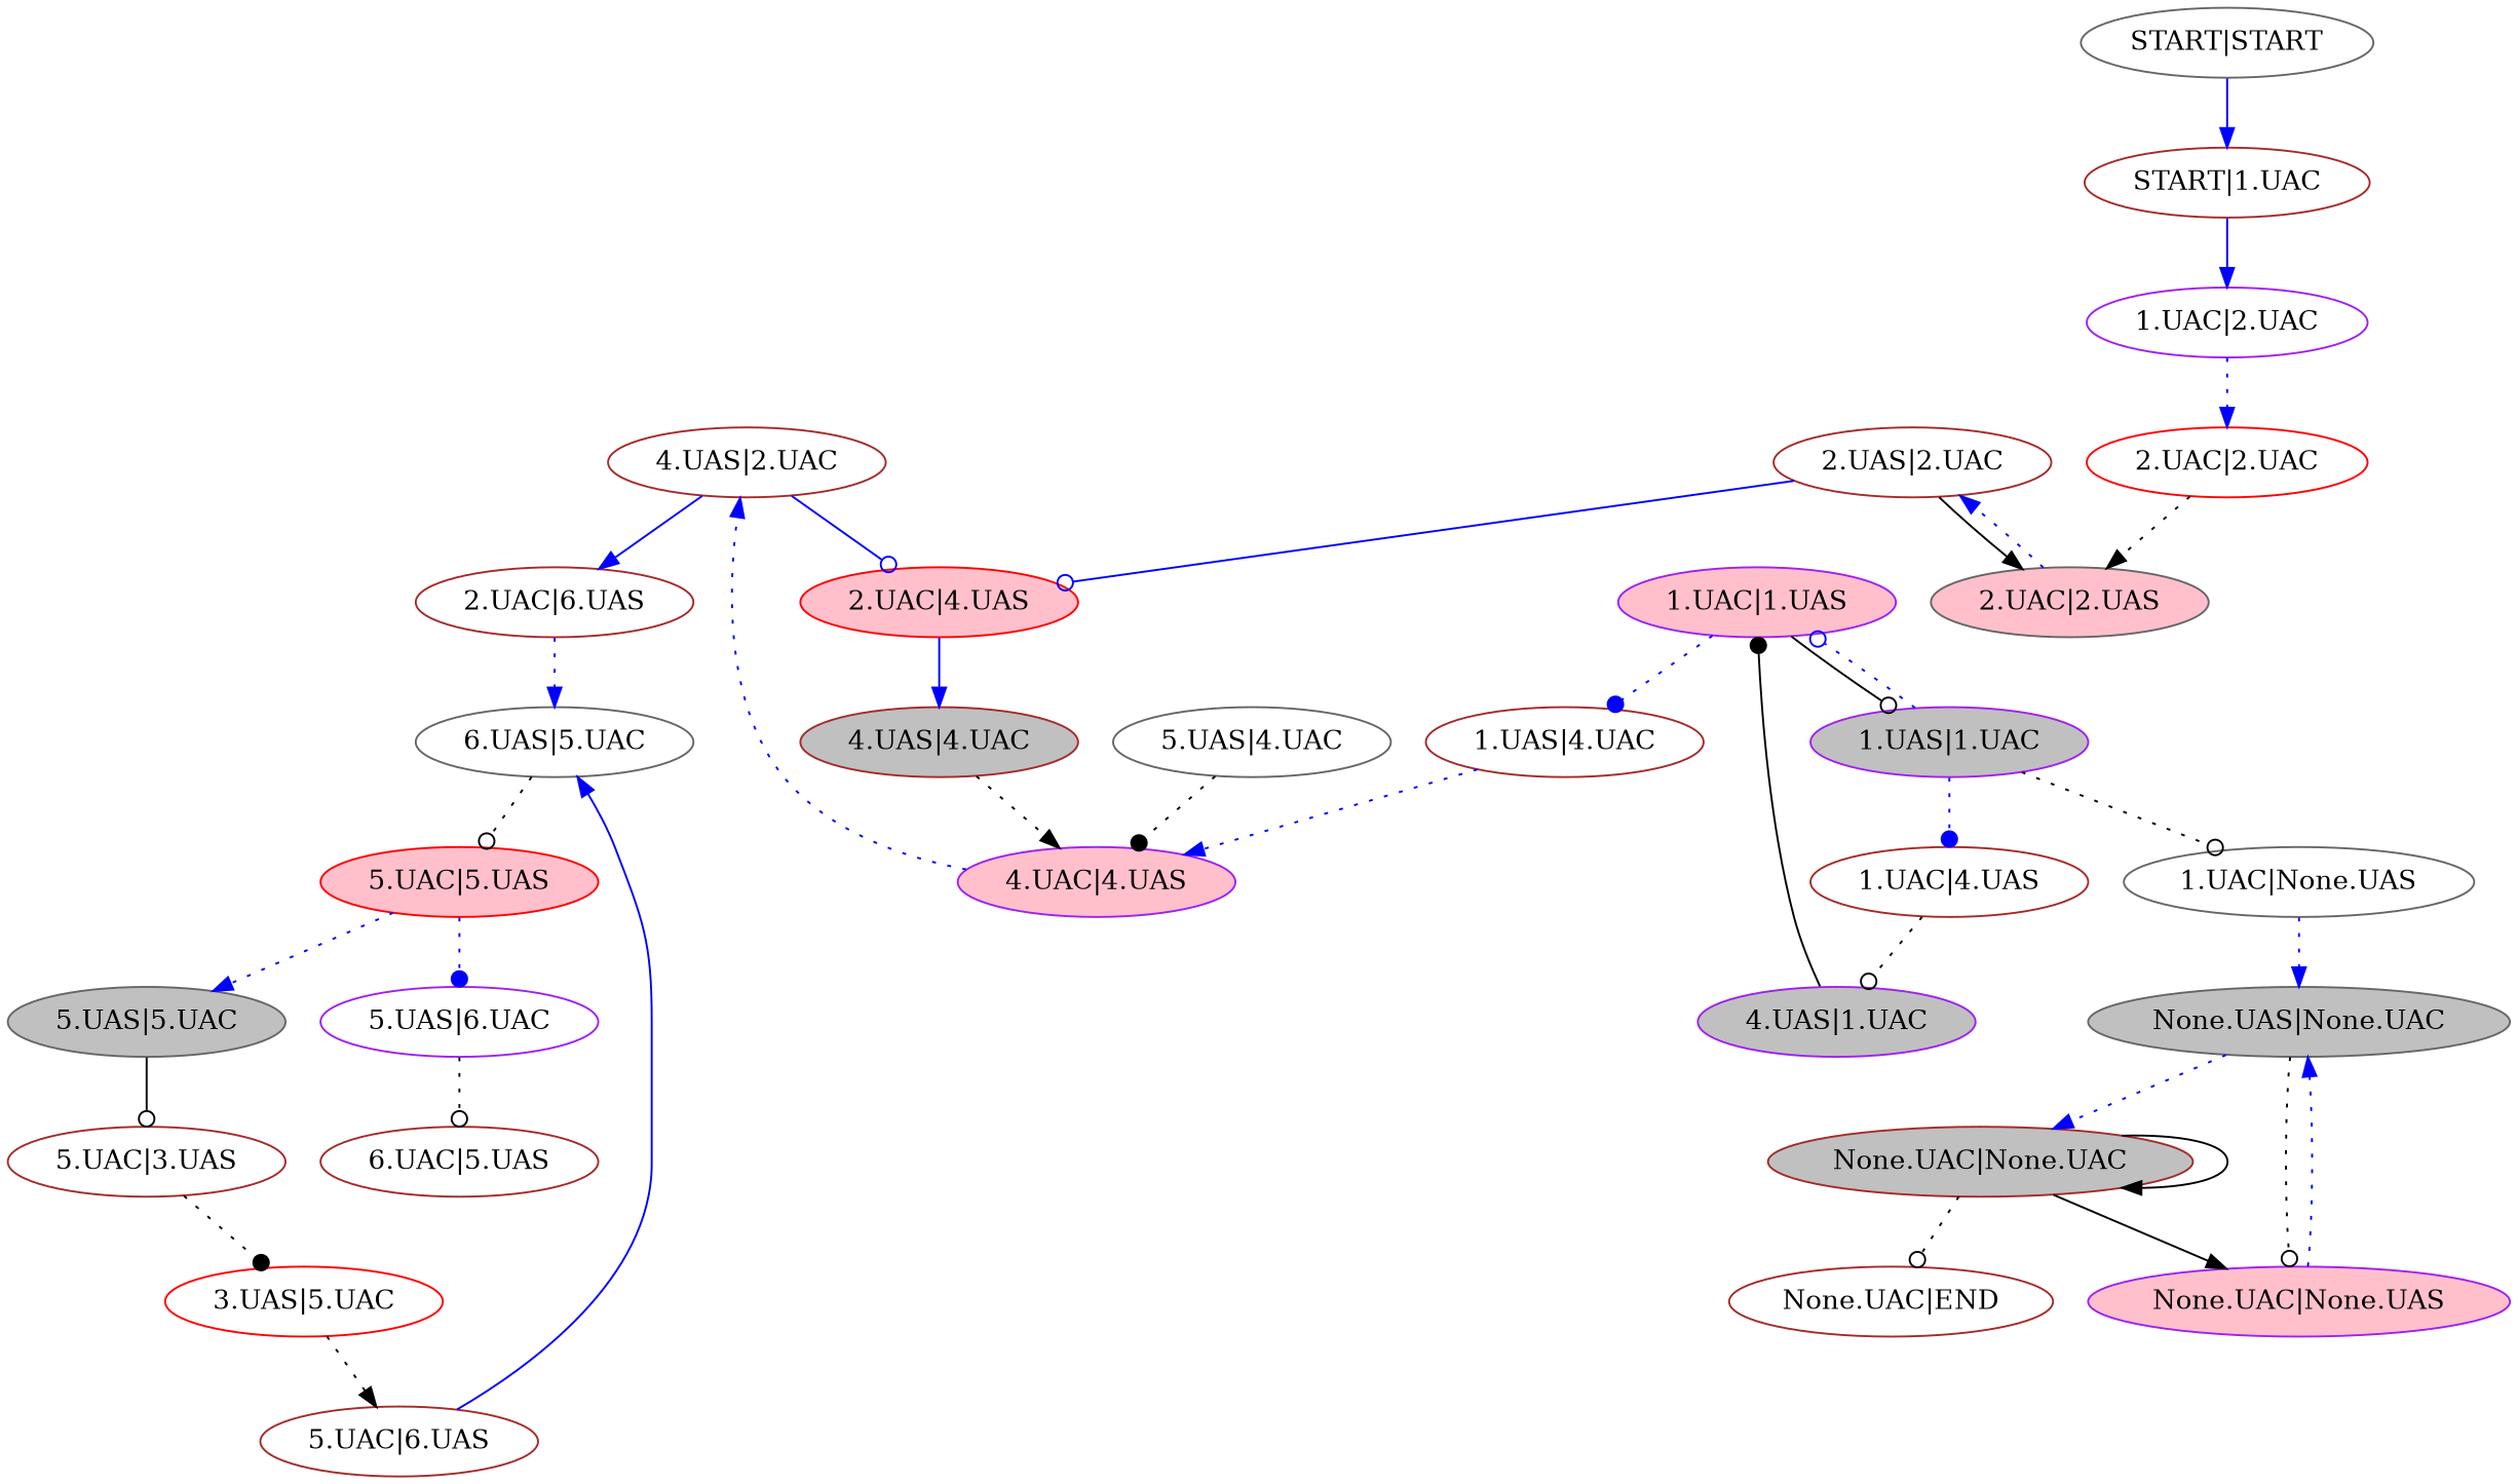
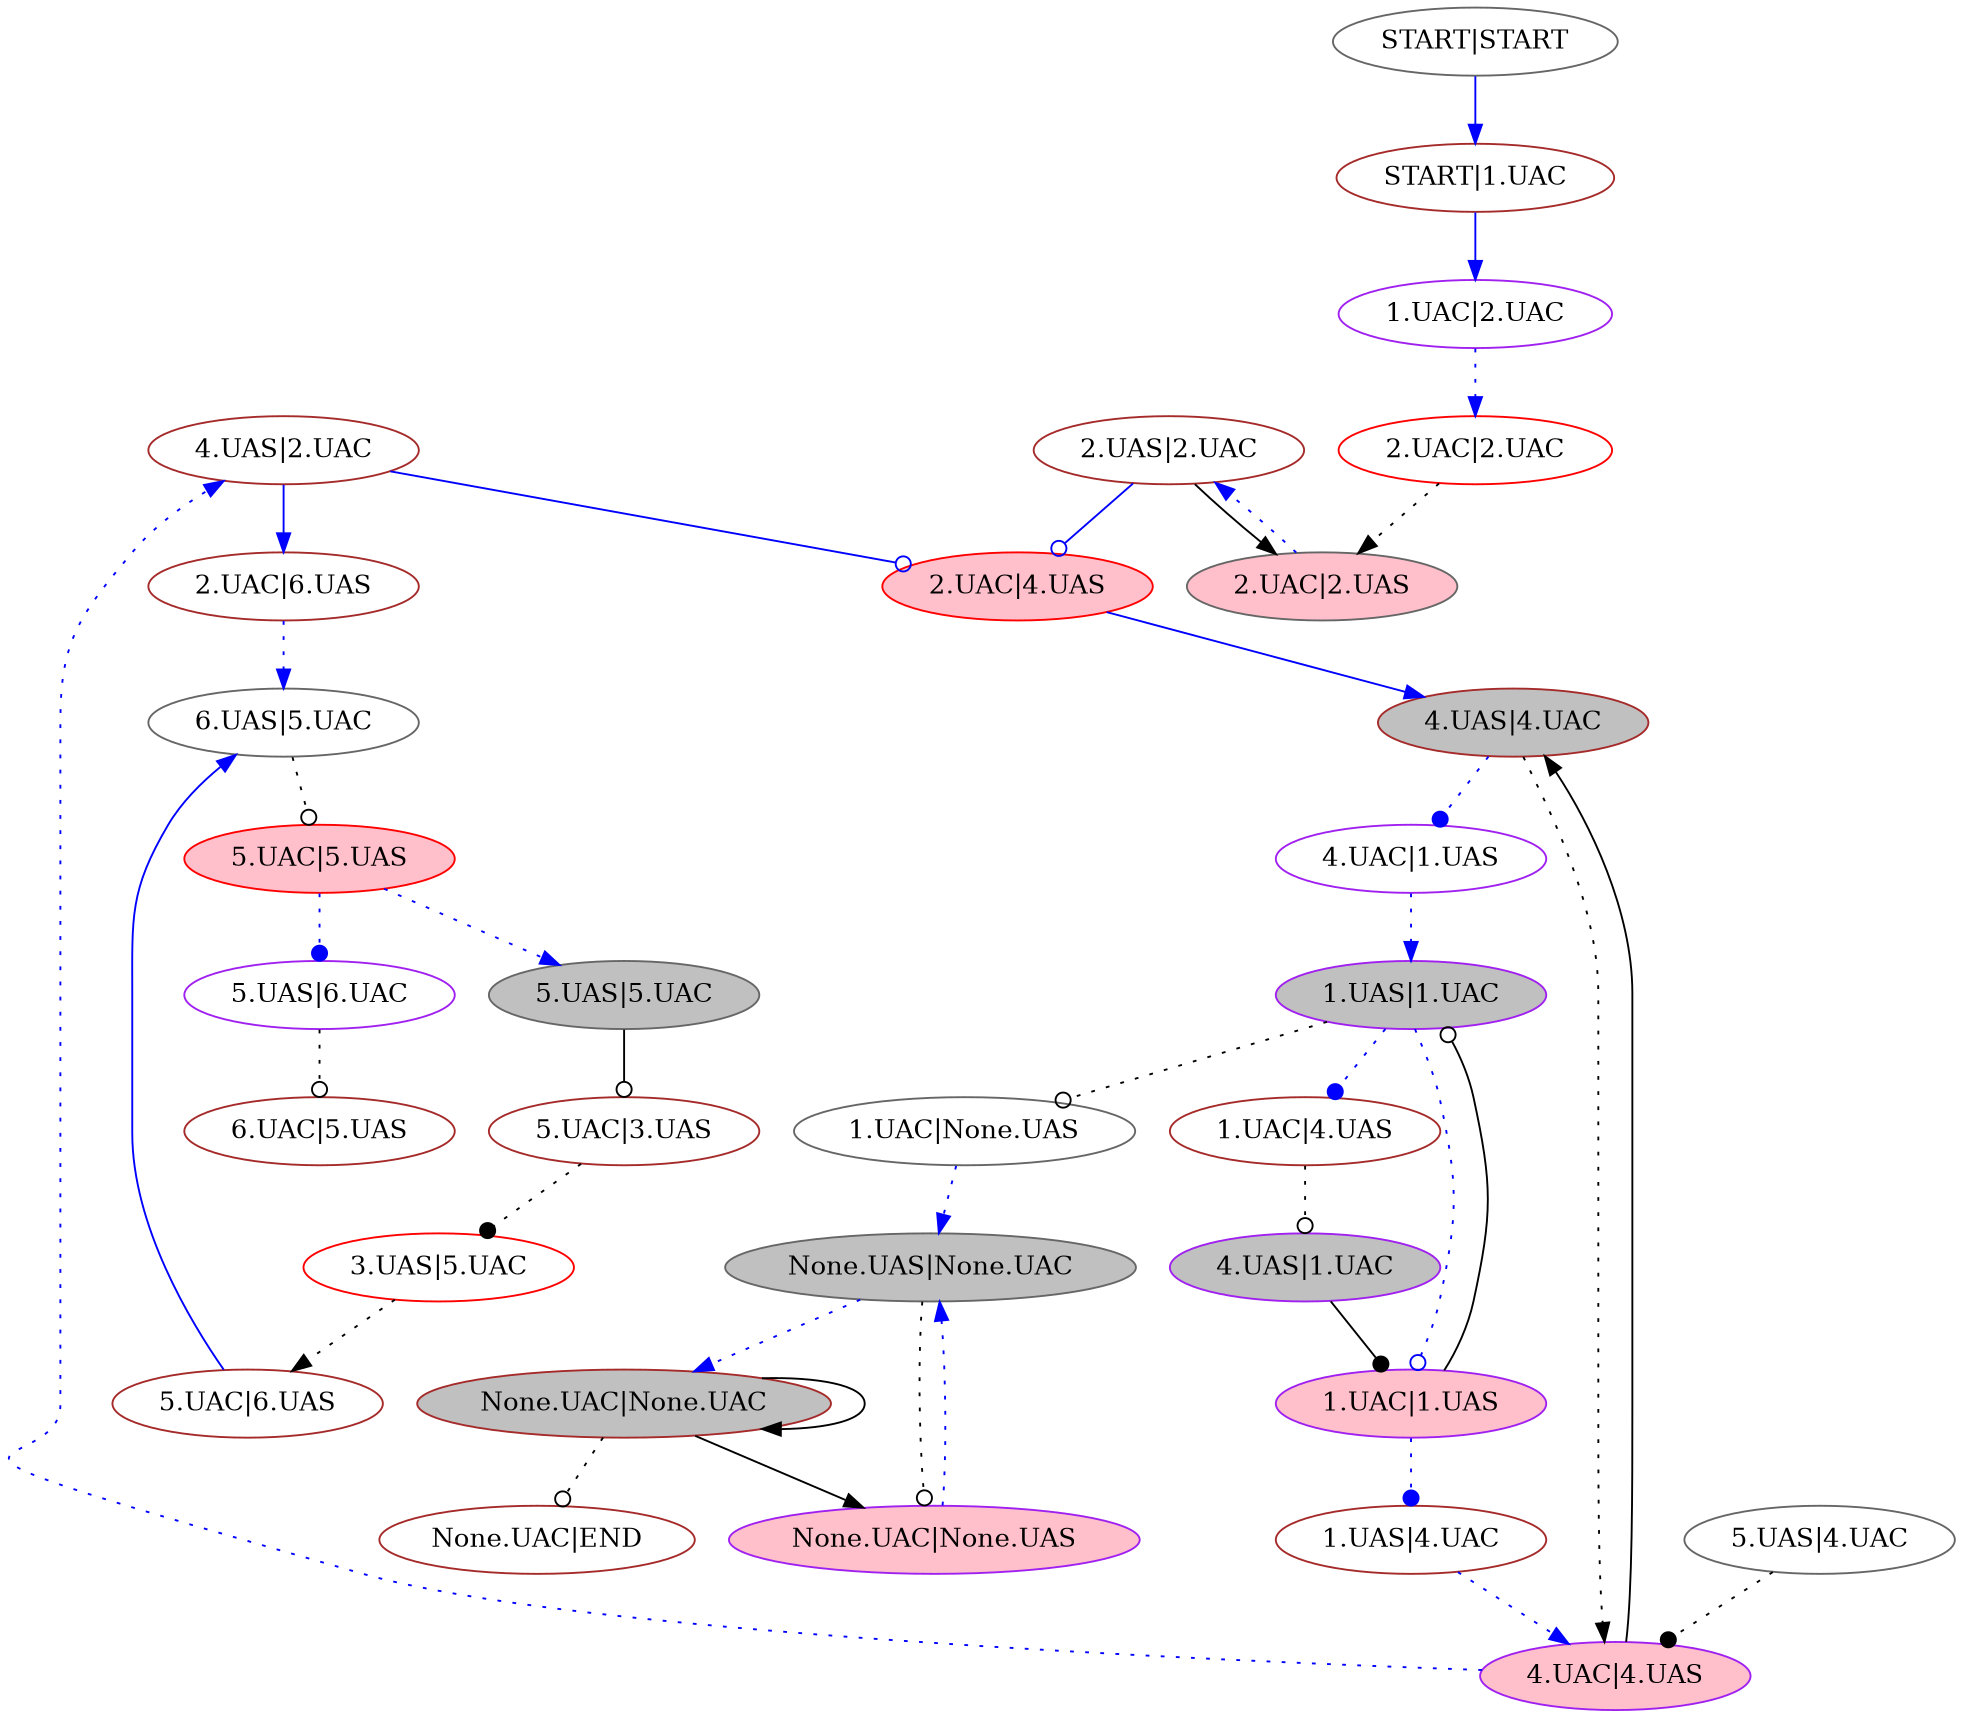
  strict digraph {
    node [color=brown]
    edge [arrowhead=normal color=blue style=dotted]
    "4.UAS|2.UAC"
    "2.UAC|6.UAS"
    "2.UAC|4.UAS" [color=red fillcolor=pink style=filled]
    "6.UAS|5.UAC" [color=gray40]
    "4.UAS|4.UAC" [fillcolor=grey style=filled]
    "5.UAC|5.UAS" [color=red fillcolor=pink style=filled]
    "4.UAS|1.UAC" [color=purple fillcolor=grey style=filled]
    "1.UAC|1.UAS" [color=purple fillcolor=pink style=filled]
    "4.UAC|4.UAS" [color=purple fillcolor=pink style=filled]
+   "4.UAC|1.UAS" [color=purple]
    "5.UAS|6.UAC" [color=purple]
    "5.UAS|5.UAC" [color=gray40 fillcolor=grey style=filled]
    "1.UAS|4.UAC"
    "2.UAC|2.UAS" [color=gray40 fillcolor=pink style=filled]
    "2.UAS|2.UAC"
    "None.UAC|None.UAS" [color=purple fillcolor=pink style=filled]
    "None.UAS|None.UAC" [color=gray40 fillcolor=grey style=filled]
    "None.UAC|None.UAC" [fillcolor=grey style=filled]
    "None.UAC|END"
    "1.UAS|1.UAC" [color=purple fillcolor=grey style=filled]
    "1.UAC|4.UAS"
    "1.UAC|None.UAS" [color=gray40]
    "2.UAC|2.UAC" [color=red]
    "5.UAS|4.UAC" [color=gray40]
    "6.UAC|5.UAS"
    "5.UAC|3.UAS"
    "3.UAS|5.UAC" [color=red]
    "1.UAC|2.UAC" [color=purple]
    "START|1.UAC"
    "5.UAC|6.UAS"
    "START|START" [color=gray40]
    "4.UAS|2.UAC" -> "2.UAC|6.UAS" [style=solid]
    "4.UAS|2.UAC" -> "2.UAC|4.UAS" [arrowhead=odot style=solid]
    "2.UAC|6.UAS" -> "6.UAS|5.UAC"
    "2.UAC|4.UAS" -> "4.UAS|4.UAC" [style=solid]
    "6.UAS|5.UAC" -> "5.UAC|5.UAS" [arrowhead=odot color=black]
    "4.UAS|4.UAC" -> "4.UAC|4.UAS" [color=black]
+   "4.UAS|4.UAC" -> "4.UAC|1.UAS" [arrowhead=dot]
    "5.UAC|5.UAS" -> "5.UAS|6.UAC" [arrowhead=dot]
    "5.UAC|5.UAS" -> "5.UAS|5.UAC"
    "4.UAS|1.UAC" -> "1.UAC|1.UAS" [arrowhead=dot color=black style=solid]
    "1.UAC|1.UAS" -> "1.UAS|4.UAC" [arrowhead=dot]
    "1.UAC|1.UAS" -> "1.UAS|1.UAC" [arrowhead=odot color=black style=solid]
    "4.UAC|4.UAS" -> "4.UAS|2.UAC"
+   "4.UAC|4.UAS" -> "4.UAS|4.UAC" [color=black style=solid]
+   "4.UAC|1.UAS" -> "1.UAS|1.UAC"
    "5.UAS|6.UAC" -> "6.UAC|5.UAS" [arrowhead=odot color=black]
    "5.UAS|5.UAC" -> "5.UAC|3.UAS" [arrowhead=odot color=black style=solid]
    "1.UAS|4.UAC" -> "4.UAC|4.UAS"
    "2.UAC|2.UAS" -> "2.UAS|2.UAC"
    "2.UAS|2.UAC" -> "2.UAC|4.UAS" [arrowhead=odot style=solid]
    "2.UAS|2.UAC" -> "2.UAC|2.UAS" [color=black style=solid]
    "None.UAC|None.UAS" -> "None.UAS|None.UAC"
    "None.UAS|None.UAC" -> "None.UAC|None.UAS" [arrowhead=odot color=black]
    "None.UAS|None.UAC" -> "None.UAC|None.UAC"
    "None.UAC|None.UAC" -> "None.UAC|None.UAS" [color=black style=solid]
    "None.UAC|None.UAC" -> "None.UAC|None.UAC" [color=black style=solid]
    "None.UAC|None.UAC" -> "None.UAC|END" [arrowhead=odot color=black]
    "1.UAS|1.UAC" -> "1.UAC|1.UAS" [arrowhead=odot]
    "1.UAS|1.UAC" -> "1.UAC|4.UAS" [arrowhead=dot]
    "1.UAS|1.UAC" -> "1.UAC|None.UAS" [arrowhead=odot color=black]
    "1.UAC|4.UAS" -> "4.UAS|1.UAC" [arrowhead=odot color=black]
    "1.UAC|None.UAS" -> "None.UAS|None.UAC"
    "2.UAC|2.UAC" -> "2.UAC|2.UAS" [color=black]
    "5.UAS|4.UAC" -> "4.UAC|4.UAS" [arrowhead=dot color=black]
    "5.UAC|3.UAS" -> "3.UAS|5.UAC" [arrowhead=dot color=black]
    "3.UAS|5.UAC" -> "5.UAC|6.UAS" [color=black]
    "1.UAC|2.UAC" -> "2.UAC|2.UAC"
    "START|1.UAC" -> "1.UAC|2.UAC" [style=solid]
    "5.UAC|6.UAS" -> "6.UAS|5.UAC" [style=solid]
    "START|START" -> "START|1.UAC" [style=solid]
  }
